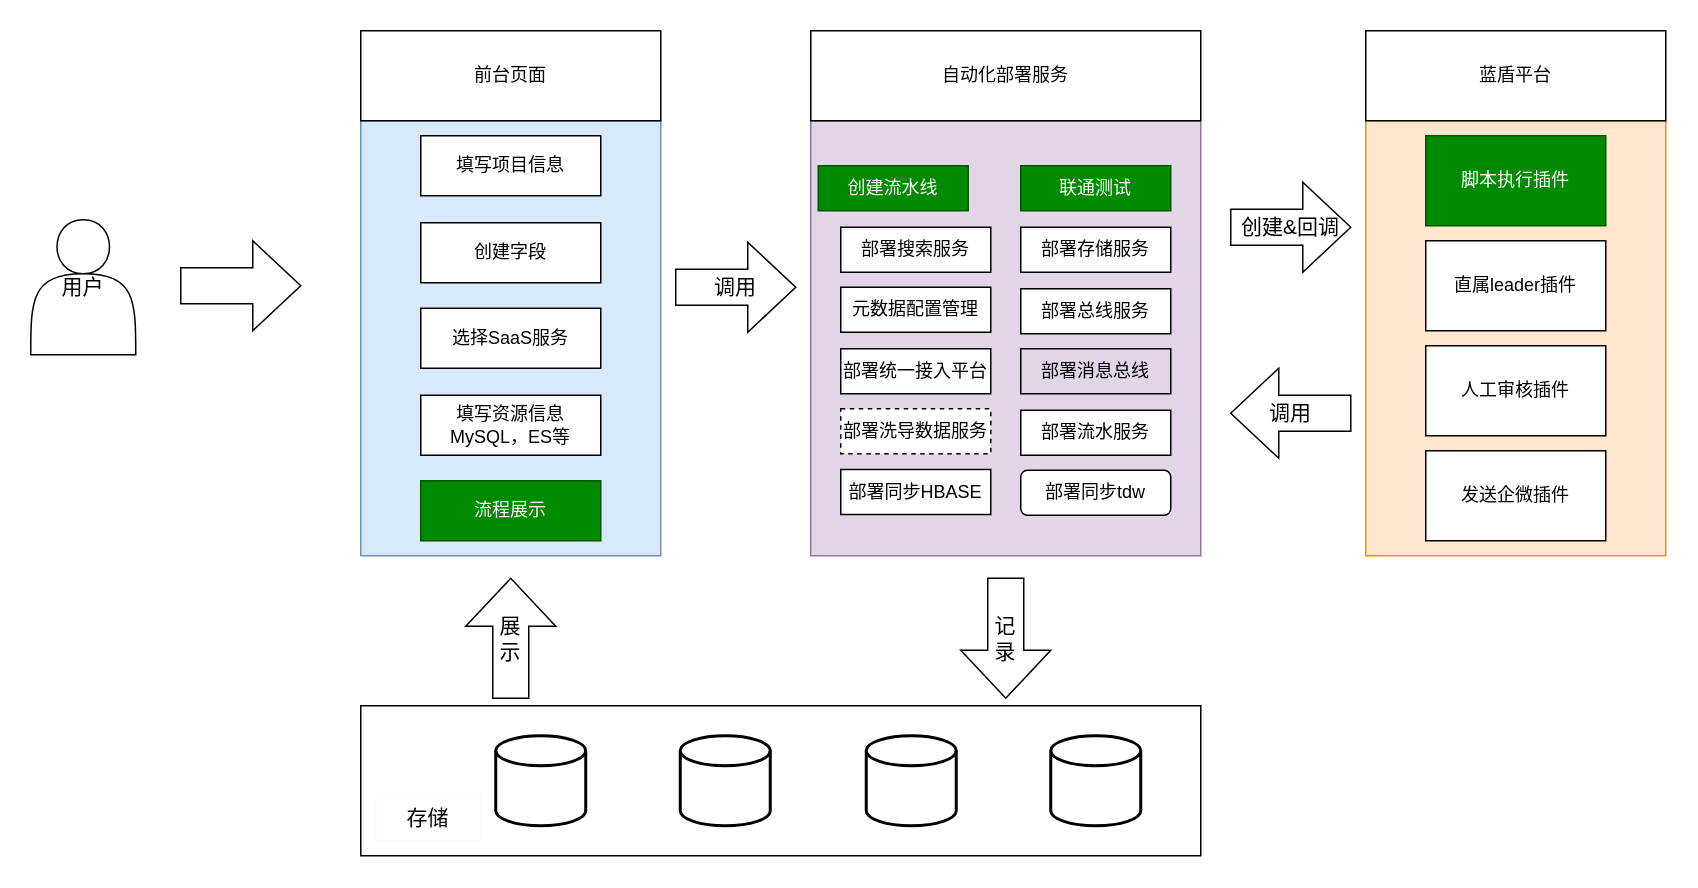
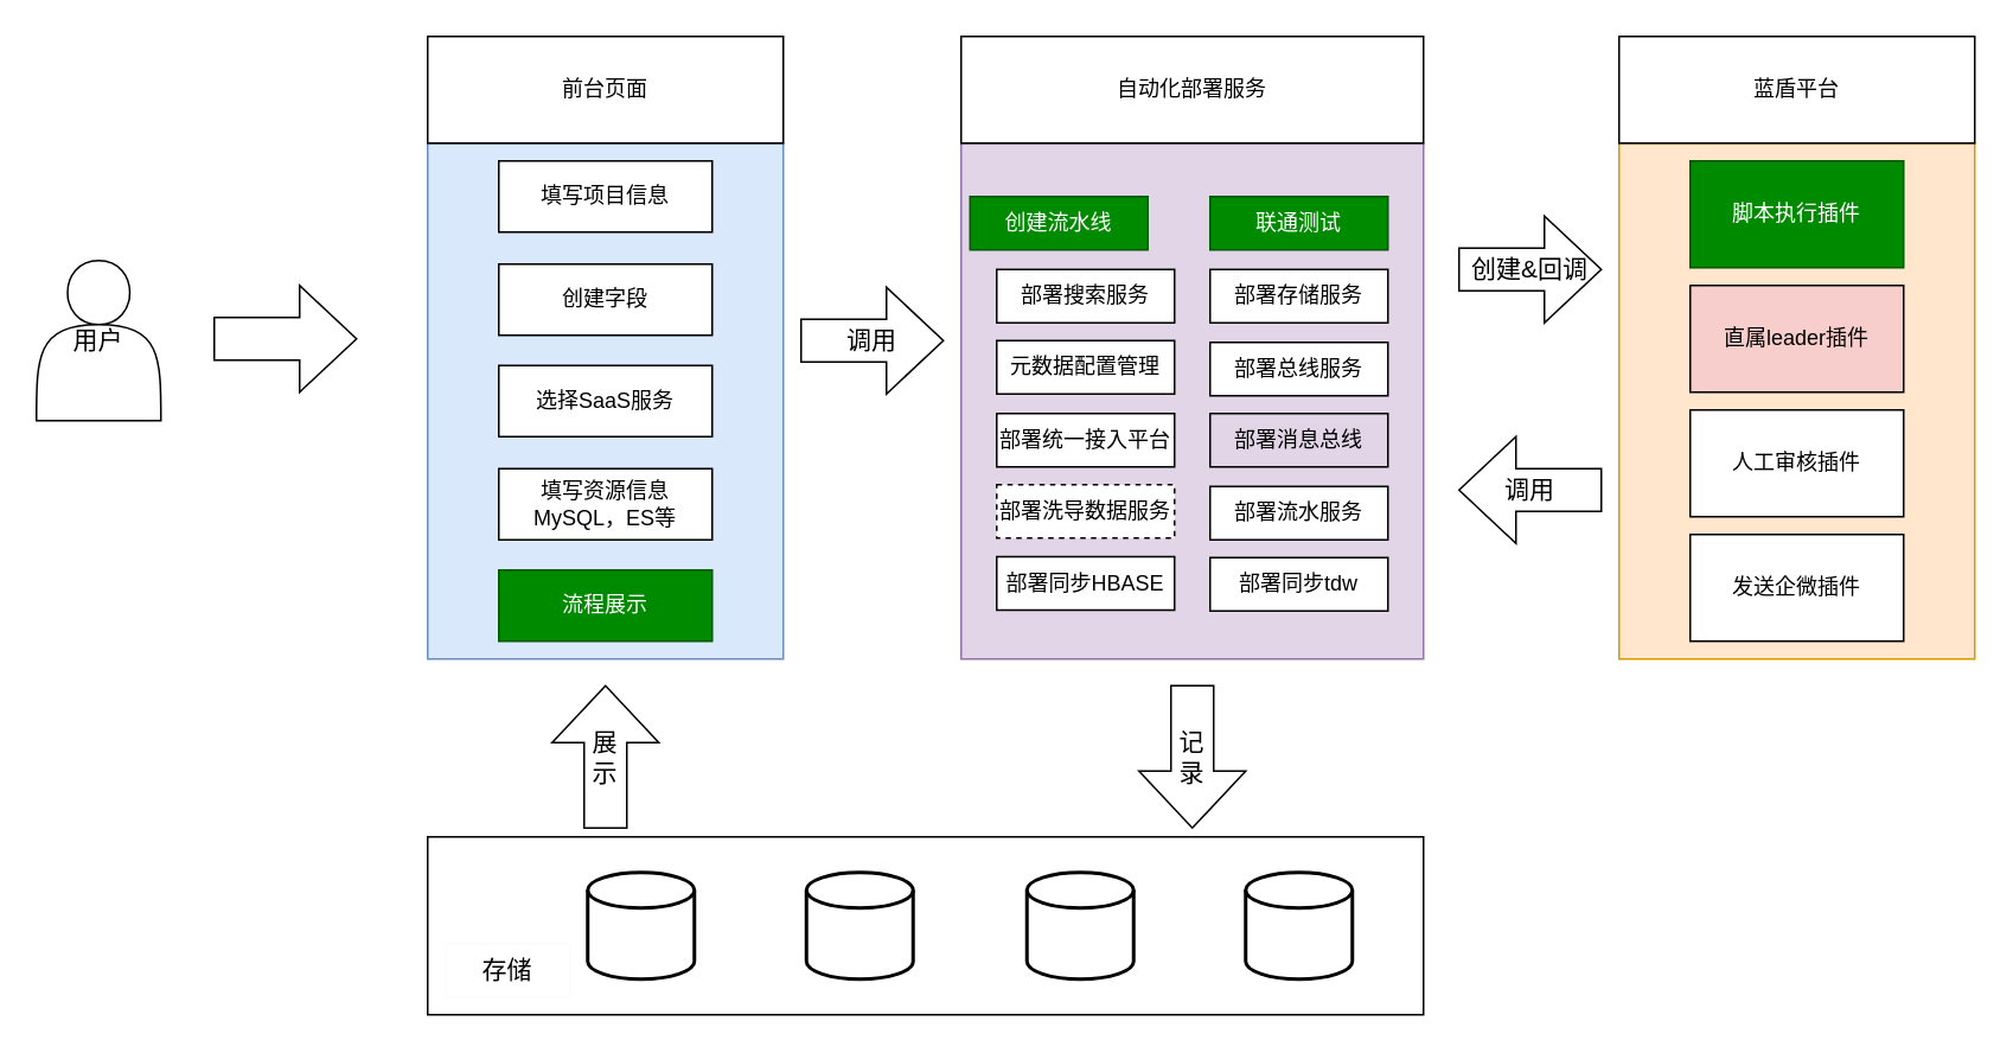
  <mxCell id="0" />
  <mxCell id="1" parent="0" />
  <mxCell id="2" value="" style="rounded=0;whiteSpace=wrap;html=1;fillColor=#dae8fc;strokeColor=#6c8ebf;" vertex="1" parent="1"><mxGeometry x="240" y="80" width="200" height="290" as="geometry" /></mxCell>
  <mxCell id="3" value="填写项目信息" style="rounded=0;whiteSpace=wrap;html=1;strokeWidth=1;" vertex="1" parent="1"><mxGeometry x="280" y="90" width="120" height="40" as="geometry" /></mxCell>
  <mxCell id="4" value="创建字段" style="rounded=0;whiteSpace=wrap;html=1;strokeWidth=1;" vertex="1" parent="1"><mxGeometry x="280" y="148" width="120" height="40" as="geometry" /></mxCell>
  <mxCell id="5" value="选择SaaS服务" style="rounded=0;whiteSpace=wrap;html=1;strokeWidth=1;" vertex="1" parent="1"><mxGeometry x="280" y="205" width="120" height="40" as="geometry" /></mxCell>
  <mxCell id="6" value="填写资源信息&lt;br&gt;MySQL，ES等" style="rounded=0;whiteSpace=wrap;html=1;strokeWidth=1;" vertex="1" parent="1"><mxGeometry x="280" y="263" width="120" height="40" as="geometry" /></mxCell>
  <mxCell id="7" value="" style="rounded=0;whiteSpace=wrap;html=1;fillColor=#e1d5e7;strokeColor=#9673a6;" vertex="1" parent="1"><mxGeometry x="540" y="80" width="260" height="290" as="geometry" /></mxCell>
  <mxCell id="8" value="创建流水线" style="rounded=0;whiteSpace=wrap;html=1;fillColor=#008a00;strokeColor=#005700;fontColor=#ffffff;" vertex="1" parent="1"><mxGeometry x="545" y="110" width="100" height="30" as="geometry" /></mxCell>
  <mxCell id="9" value="部署存储服务" style="rounded=0;whiteSpace=wrap;html=1;" vertex="1" parent="1"><mxGeometry x="680" y="151" width="100" height="30" as="geometry" /></mxCell>
  <mxCell id="10" value="部署搜索服务" style="rounded=0;whiteSpace=wrap;html=1;" vertex="1" parent="1"><mxGeometry x="560" y="151" width="100" height="30" as="geometry" /></mxCell>
  <mxCell id="11" value="部署总线服务" style="rounded=0;whiteSpace=wrap;html=1;" vertex="1" parent="1"><mxGeometry x="680" y="192" width="100" height="30" as="geometry" /></mxCell>
  <mxCell id="12" value="元数据配置管理" style="rounded=0;whiteSpace=wrap;html=1;" vertex="1" parent="1"><mxGeometry x="560" y="191" width="100" height="30" as="geometry" /></mxCell>
  <mxCell id="13" value="部署消息总线" style="rounded=0;whiteSpace=wrap;html=1;fillColor=#e1d5e7;" vertex="1" parent="1"><mxGeometry x="680" y="232" width="100" height="30" as="geometry" /></mxCell>
  <mxCell id="14" value="部署统一接入平台" style="rounded=0;whiteSpace=wrap;html=1;" vertex="1" parent="1"><mxGeometry x="560" y="232" width="100" height="30" as="geometry" /></mxCell>
  <mxCell id="15" value="部署流水服务" style="rounded=0;whiteSpace=wrap;html=1;" vertex="1" parent="1"><mxGeometry x="680" y="273" width="100" height="30" as="geometry" /></mxCell>
  <mxCell id="16" value="部署洗导数据服务" style="rounded=0;whiteSpace=wrap;html=1;dashed=1;" vertex="1" parent="1"><mxGeometry x="560" y="272" width="100" height="30" as="geometry" /></mxCell>
- <mxCell id="17" value="部署同步tdw" style="whiteSpace=wrap;html=1;rounded=1;" vertex="1" parent="1"><mxGeometry x="680" y="313" width="100" height="30" as="geometry" /></mxCell>
+ <mxCell id="17" value="部署同步tdw" style="rounded=0;whiteSpace=wrap;html=1;" vertex="1" parent="1"><mxGeometry x="680" y="313" width="100" height="30" as="geometry" /></mxCell>
  <mxCell id="18" value="部署同步HBASE" style="rounded=0;whiteSpace=wrap;html=1;" vertex="1" parent="1"><mxGeometry x="560" y="312.5" width="100" height="30" as="geometry" /></mxCell>
  <mxCell id="19" value="联通测试" style="rounded=0;whiteSpace=wrap;html=1;fillColor=#008a00;strokeColor=#005700;fontColor=#ffffff;" vertex="1" parent="1"><mxGeometry x="680" y="110" width="100" height="30" as="geometry" /></mxCell>
  <mxCell id="20" value="前台页面" style="rounded=0;whiteSpace=wrap;html=1;" vertex="1" parent="1"><mxGeometry x="240" y="20" width="200" height="60" as="geometry" /></mxCell>
  <mxCell id="21" value="自动化部署服务" style="rounded=0;whiteSpace=wrap;html=1;" vertex="1" parent="1"><mxGeometry x="540" y="20" width="260" height="60" as="geometry" /></mxCell>
  <mxCell id="22" value="" style="rounded=0;whiteSpace=wrap;html=1;fillColor=#ffe6cc;strokeColor=#d79b00;" vertex="1" parent="1"><mxGeometry x="910" y="80" width="200" height="290" as="geometry" /></mxCell>
  <mxCell id="23" value="脚本执行插件" style="rounded=0;whiteSpace=wrap;html=1;fillColor=#008a00;fontColor=#ffffff;strokeColor=#005700;" vertex="1" parent="1"><mxGeometry x="950" y="90" width="120" height="60" as="geometry" /></mxCell>
- <mxCell id="24" value="直属leader插件" style="rounded=0;whiteSpace=wrap;html=1;" vertex="1" parent="1"><mxGeometry x="950" y="160" width="120" height="60" as="geometry" /></mxCell>
+ <mxCell id="24" value="直属leader插件" style="rounded=0;whiteSpace=wrap;html=1;fillColor=#f8cecc;" vertex="1" parent="1"><mxGeometry x="950" y="160" width="120" height="60" as="geometry" /></mxCell>
  <mxCell id="25" value="人工审核插件" style="rounded=0;whiteSpace=wrap;html=1;" vertex="1" parent="1"><mxGeometry x="950" y="230" width="120" height="60" as="geometry" /></mxCell>
  <mxCell id="26" value="发送企微插件" style="rounded=0;whiteSpace=wrap;html=1;" vertex="1" parent="1"><mxGeometry x="950" y="300" width="120" height="60" as="geometry" /></mxCell>
  <mxCell id="27" value="蓝盾平台" style="rounded=0;whiteSpace=wrap;html=1;" vertex="1" parent="1"><mxGeometry x="910" y="20" width="200" height="60" as="geometry" /></mxCell>
  <mxCell id="28" value="流程展示" style="rounded=0;whiteSpace=wrap;html=1;strokeWidth=1;fillColor=#008a00;fontColor=#ffffff;strokeColor=#005700;" vertex="1" parent="1"><mxGeometry x="280" y="320" width="120" height="40" as="geometry" /></mxCell>
  <mxCell id="29" value="用户" style="shape=actor;whiteSpace=wrap;html=1;strokeWidth=1;fontSize=14;" vertex="1" parent="1"><mxGeometry x="20" y="146" width="70" height="90" as="geometry" /></mxCell>
  <mxCell id="30" value="调用" style="shape=singleArrow;whiteSpace=wrap;html=1;arrowWidth=0.4;arrowSize=0.4;fontSize=14;strokeWidth=1;" vertex="1" parent="1"><mxGeometry x="450" y="161" width="80" height="60" as="geometry" /></mxCell>
  <mxCell id="31" value="创建&amp;amp;回调" style="shape=singleArrow;whiteSpace=wrap;html=1;arrowWidth=0.4;arrowSize=0.4;fontSize=14;strokeWidth=1;" vertex="1" parent="1"><mxGeometry x="820" y="121" width="80" height="60" as="geometry" /></mxCell>
  <mxCell id="32" value="" style="shape=singleArrow;whiteSpace=wrap;html=1;arrowWidth=0.4;arrowSize=0.4;fontSize=14;strokeWidth=1;" vertex="1" parent="1"><mxGeometry x="120" y="160" width="80" height="60" as="geometry" /></mxCell>
  <mxCell id="33" value="" style="rounded=0;whiteSpace=wrap;html=1;strokeWidth=1;fontSize=14;" vertex="1" parent="1"><mxGeometry x="240" y="470" width="560" height="100" as="geometry" /></mxCell>
  <mxCell id="34" value="" style="strokeWidth=2;html=1;shape=mxgraph.flowchart.database;whiteSpace=wrap;fontSize=14;" vertex="1" parent="1"><mxGeometry x="330" y="490" width="60" height="60" as="geometry" /></mxCell>
  <mxCell id="35" value="" style="strokeWidth=2;html=1;shape=mxgraph.flowchart.database;whiteSpace=wrap;fontSize=14;" vertex="1" parent="1"><mxGeometry x="453" y="490" width="60" height="60" as="geometry" /></mxCell>
  <mxCell id="36" value="" style="strokeWidth=2;html=1;shape=mxgraph.flowchart.database;whiteSpace=wrap;fontSize=14;" vertex="1" parent="1"><mxGeometry x="577" y="490" width="60" height="60" as="geometry" /></mxCell>
  <mxCell id="37" value="" style="strokeWidth=2;html=1;shape=mxgraph.flowchart.database;whiteSpace=wrap;fontSize=14;" vertex="1" parent="1"><mxGeometry x="700" y="490" width="60" height="60" as="geometry" /></mxCell>
  <mxCell id="38" value="存储" style="rounded=0;whiteSpace=wrap;html=1;strokeWidth=1;fontSize=14;strokeColor=#fdfcfc;" vertex="1" parent="1"><mxGeometry x="250" y="530" width="70" height="30" as="geometry" /></mxCell>
  <mxCell id="39" value="记&lt;br&gt;录" style="shape=singleArrow;whiteSpace=wrap;html=1;arrowWidth=0.4;arrowSize=0.4;fontSize=14;strokeWidth=1;direction=south;" vertex="1" parent="1"><mxGeometry x="640" y="385" width="60" height="80" as="geometry" /></mxCell>
  <mxCell id="40" value="展&lt;br&gt;示" style="shape=singleArrow;whiteSpace=wrap;html=1;arrowWidth=0.4;arrowSize=0.4;fontSize=14;strokeWidth=1;direction=north;" vertex="1" parent="1"><mxGeometry x="310" y="385" width="60" height="80" as="geometry" /></mxCell>
  <mxCell id="41" value="调用" style="shape=singleArrow;whiteSpace=wrap;html=1;arrowWidth=0.4;arrowSize=0.4;fontSize=14;strokeWidth=1;direction=west;" vertex="1" parent="1"><mxGeometry x="820" y="245" width="80" height="60" as="geometry" /></mxCell>
